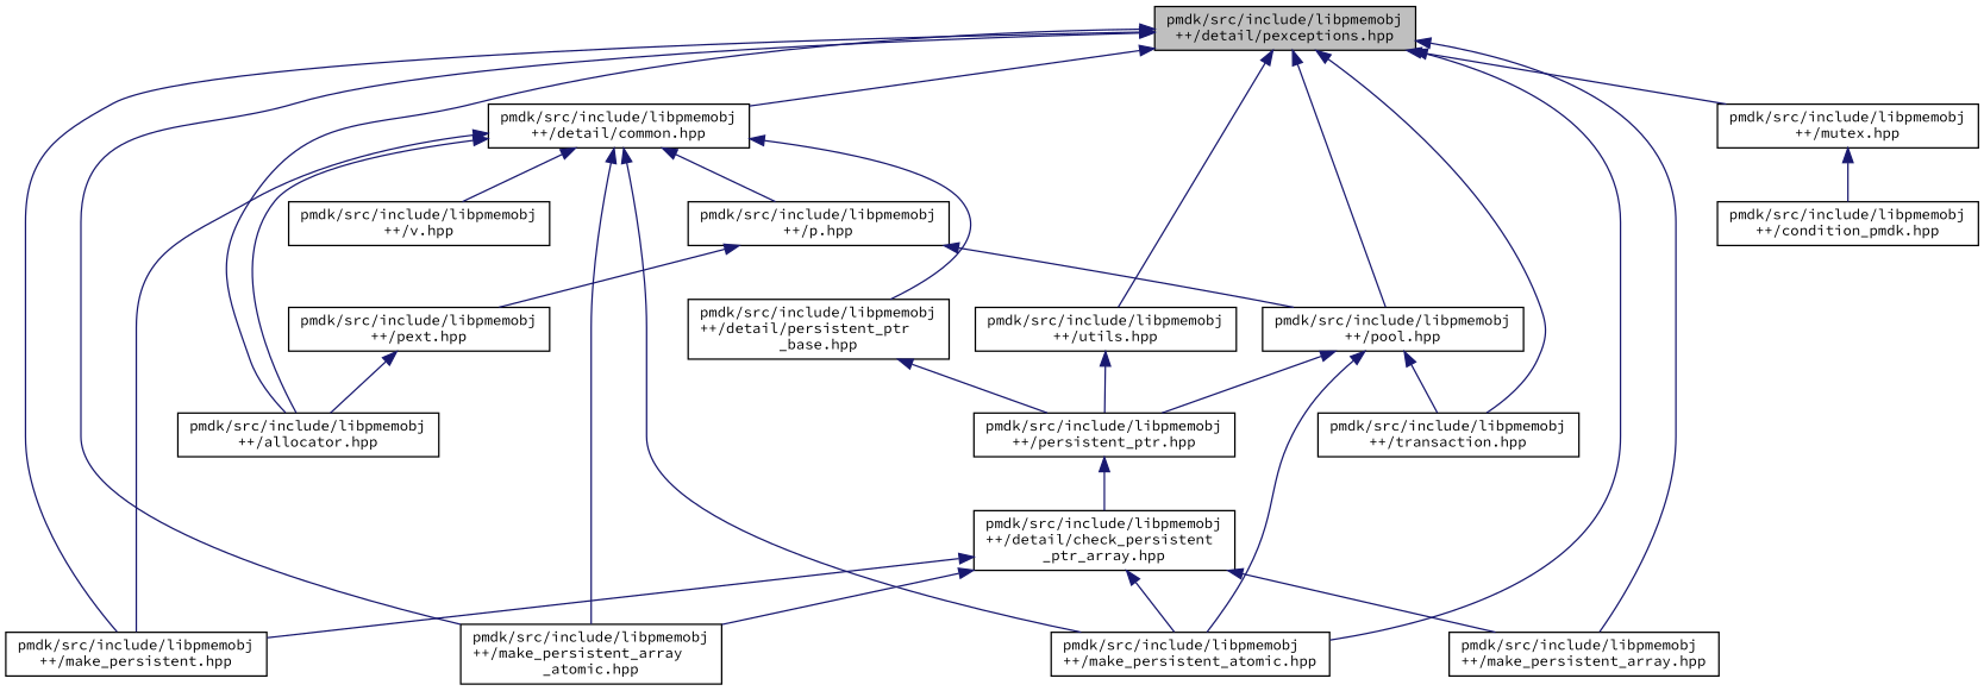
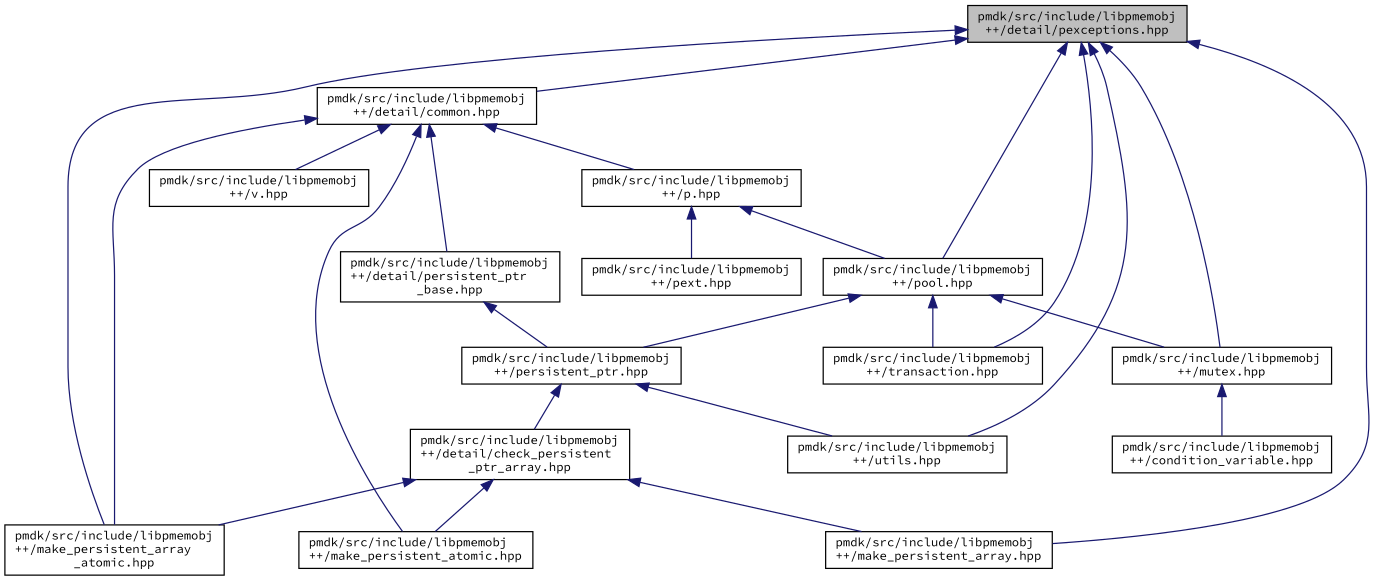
  digraph {
    fontname="Source Code Pro"
    node [color=black fillcolor=white fontname="Source Code Pro" fontsize=10 shape=record style=filled]
    edge [color=midnightblue dir=back fontname="Source Code Pro" fontsize=10 labelfontname=Helvetica labelfontsize=10 style=solid]
    n1 [fillcolor=grey75 fontcolor=black height=0.2 label="pmdk/src/include/libpmemobj\l++/detail/pexceptions.hpp" width=0.4]
-   n2 [height=0.2 label="pmdk/src/include/libpmemobj\l++/allocator.hpp" width=0.4]
    n3 [height=0.2 label="pmdk/src/include/libpmemobj\l++/detail/common.hpp" width=0.4]
-   n4 [height=0.2 label="pmdk/src/include/libpmemobj\l++/make_persistent.hpp" width=0.4]
    n5 [height=0.2 label="pmdk/src/include/libpmemobj\l++/make_persistent_array.hpp" width=0.4]
    n6 [height=0.2 label="pmdk/src/include/libpmemobj\l++/make_persistent_array\l_atomic.hpp" width=0.4]
    n7 [height=0.2 label="pmdk/src/include/libpmemobj\l++/make_persistent_atomic.hpp" width=0.4]
    n8 [height=0.2 label="pmdk/src/include/libpmemobj\l++/utils.hpp" width=0.4]
    n9 [height=0.2 label="pmdk/src/include/libpmemobj\l++/pool.hpp" width=0.4]
    n10 [height=0.2 label="pmdk/src/include/libpmemobj\l++/transaction.hpp" width=0.4]
    n11 [height=0.2 label="pmdk/src/include/libpmemobj\l++/mutex.hpp" width=0.4]
    n12 [height=0.2 label="pmdk/src/include/libpmemobj\l++/detail/persistent_ptr\l_base.hpp" width=0.4]
    n13 [height=0.2 label="pmdk/src/include/libpmemobj\l++/p.hpp" width=0.4]
    n14 [height=0.2 label="pmdk/src/include/libpmemobj\l++/v.hpp" width=0.4]
    n15 [height=0.2 label="pmdk/src/include/libpmemobj\l++/persistent_ptr.hpp" width=0.4]
-   n16 [height=0.2 label="pmdk/src/include/libpmemobj\l++/condition_pmdk.hpp" width=0.4]
+   n16 [height=0.2 label="pmdk/src/include/libpmemobj\l++/condition_variable.hpp" width=0.4]
    n17 [height=0.2 label="pmdk/src/include/libpmemobj\l++/detail/check_persistent\l_ptr_array.hpp" width=0.4]
    n18 [height=0.2 label="pmdk/src/include/libpmemobj\l++/pext.hpp" width=0.4]
-   n1 -> n2
    n1 -> n3
-   n1 -> n4
    n1 -> n5
    n1 -> n6
-   n1 -> n7
    n1 -> n8
    n1 -> n9
    n1 -> n10
    n1 -> n11
-   n3 -> n2
-   n3 -> n4
    n3 -> n6
    n3 -> n7
    n3 -> n12
    n3 -> n13
    n3 -> n14
-   n9 -> n7
+   n9 -> n11
    n9 -> n10
    n9 -> n15
    n11 -> n16
    n12 -> n15
    n13 -> n9
    n13 -> n18
-   n8 -> n15
+   n15 -> n8
    n15 -> n17
-   n17 -> n4
    n17 -> n5
    n17 -> n6
    n17 -> n7
-   n18 -> n2
  }
